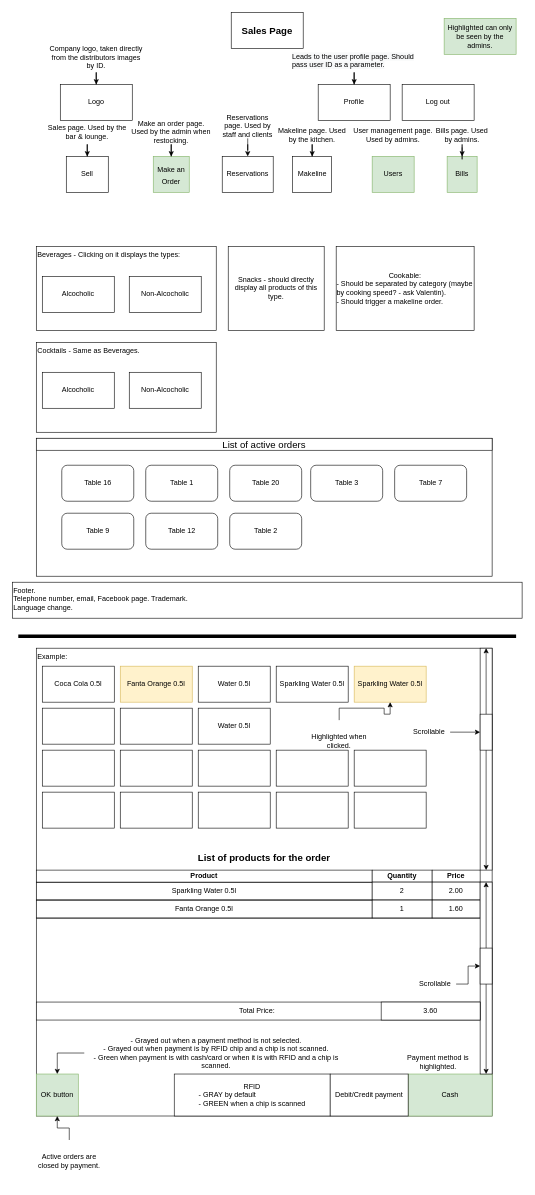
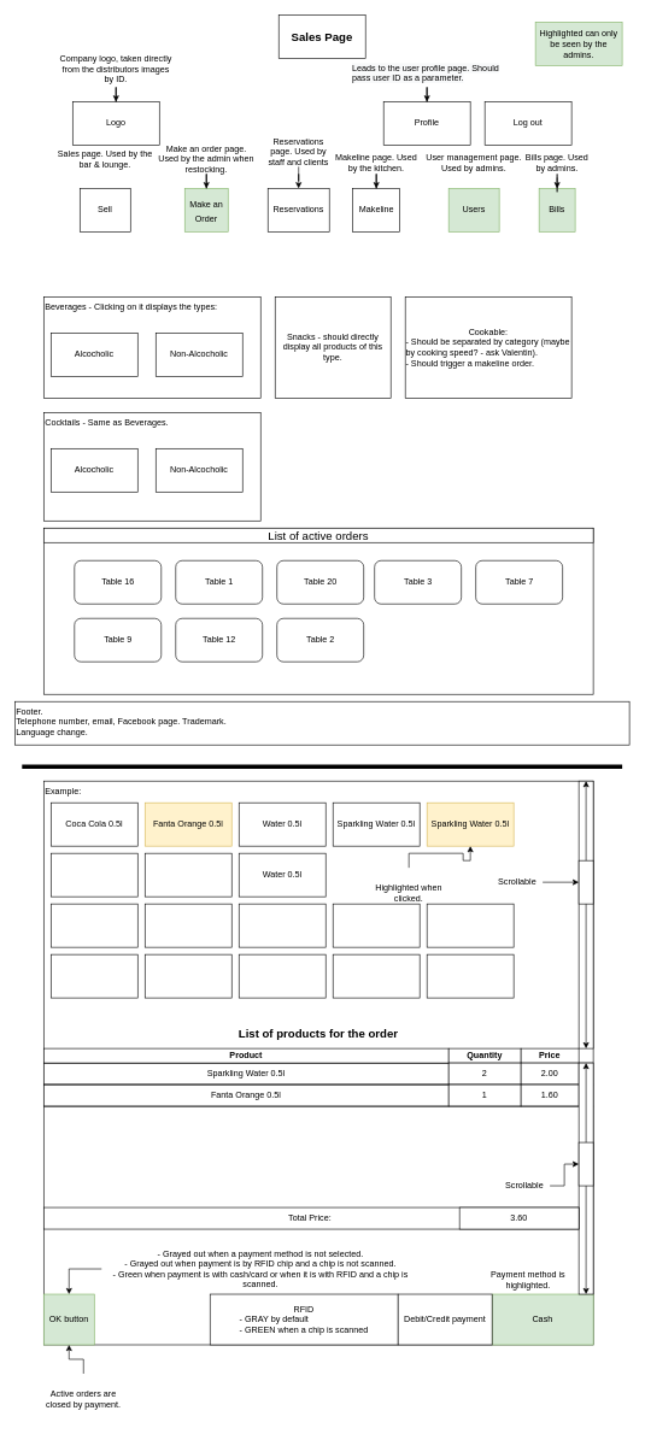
  <mxCell id="0" />
  <mxCell id="1" parent="0" />
  <mxCell id="2" value="Sales Page" style="rounded=0;whiteSpace=wrap;html=1;fontStyle=1;fontSize=16;" parent="1" vertex="1"><mxGeometry x="385" y="20" width="120" height="60" as="geometry" /></mxCell>
  <mxCell id="3" value="Log out" style="rounded=0;whiteSpace=wrap;html=1;" parent="1" vertex="1"><mxGeometry x="670" y="140" width="120" height="60" as="geometry" /></mxCell>
  <mxCell id="4" value="Profile" style="rounded=0;whiteSpace=wrap;html=1;" parent="1" vertex="1"><mxGeometry x="530" y="140" width="120" height="60" as="geometry" /></mxCell>
  <mxCell id="5" value="Logo" style="rounded=0;whiteSpace=wrap;html=1;" parent="1" vertex="1"><mxGeometry x="100" y="140" width="120" height="60" as="geometry" /></mxCell>
  <mxCell id="6" value="Sell" style="rounded=0;whiteSpace=wrap;html=1;" parent="1" vertex="1"><mxGeometry x="110" y="260" width="70" height="60" as="geometry" /></mxCell>
  <mxCell id="7" value="&lt;font style=&quot;font-size: 12px&quot;&gt;Make an Order&lt;/font&gt;" style="rounded=0;whiteSpace=wrap;html=1;fontSize=16;fillColor=#d5e8d4;strokeColor=#82b366;" parent="1" vertex="1"><mxGeometry x="255" y="260" width="60" height="60" as="geometry" /></mxCell>
  <mxCell id="8" value="Reservations" style="rounded=0;whiteSpace=wrap;html=1;fontSize=12;" parent="1" vertex="1"><mxGeometry x="370" y="260" width="85" height="60" as="geometry" /></mxCell>
  <mxCell id="9" value="Users" style="rounded=0;whiteSpace=wrap;html=1;fontSize=12;fillColor=#d5e8d4;strokeColor=#82b366;" parent="1" vertex="1"><mxGeometry x="620" y="260" width="70" height="60" as="geometry" /></mxCell>
  <mxCell id="10" value="Makeline" style="rounded=0;whiteSpace=wrap;html=1;fontSize=12;" parent="1" vertex="1"><mxGeometry x="487.5" y="260" width="65" height="60" as="geometry" /></mxCell>
  <mxCell id="11" value="" style="edgeStyle=orthogonalEdgeStyle;rounded=0;orthogonalLoop=1;jettySize=auto;html=1;fontSize=12;" parent="1" source="12" target="4" edge="1"><mxGeometry relative="1" as="geometry" /></mxCell>
  <mxCell id="12" value="&lt;meta charset=&quot;utf-8&quot;&gt;&lt;span style=&quot;color: rgb(0, 0, 0); font-family: helvetica; font-size: 12px; font-style: normal; font-weight: 400; letter-spacing: normal; text-align: center; text-indent: 0px; text-transform: none; word-spacing: 0px; background-color: rgb(248, 249, 250); display: inline; float: none;&quot;&gt;Leads to the user profile page. Should pass user ID as a parameter.&lt;/span&gt;" style="text;whiteSpace=wrap;html=1;fontSize=12;" parent="1" vertex="1"><mxGeometry x="485" y="80" width="210" height="40" as="geometry" /></mxCell>
  <mxCell id="13" value="" style="edgeStyle=orthogonalEdgeStyle;rounded=0;orthogonalLoop=1;jettySize=auto;html=1;fontSize=12;" parent="1" source="14" target="5" edge="1"><mxGeometry relative="1" as="geometry" /></mxCell>
  <mxCell id="14" value="Company logo, taken directly from the distributors images by ID." style="text;html=1;strokeColor=none;fillColor=none;align=center;verticalAlign=middle;whiteSpace=wrap;rounded=0;fontSize=12;" parent="1" vertex="1"><mxGeometry x="80" y="70" width="160" height="50" as="geometry" /></mxCell>
- <mxCell id="15" value="" style="edgeStyle=orthogonalEdgeStyle;rounded=0;orthogonalLoop=1;jettySize=auto;html=1;fontSize=12;" parent="1" source="16" target="6" edge="1"><mxGeometry relative="1" as="geometry" /></mxCell>
  <mxCell id="16" value="Sales page. Used by the bar &amp;amp; lounge." style="text;html=1;strokeColor=none;fillColor=none;align=center;verticalAlign=middle;whiteSpace=wrap;rounded=0;fontSize=12;" parent="1" vertex="1"><mxGeometry x="75" y="200" width="140" height="40" as="geometry" /></mxCell>
  <mxCell id="17" value="" style="edgeStyle=orthogonalEdgeStyle;rounded=0;orthogonalLoop=1;jettySize=auto;html=1;fontSize=12;" parent="1" source="18" target="7" edge="1"><mxGeometry relative="1" as="geometry" /></mxCell>
  <mxCell id="18" value="Make an order page. Used by the admin when restocking." style="text;html=1;strokeColor=none;fillColor=none;align=center;verticalAlign=middle;whiteSpace=wrap;rounded=0;fontSize=12;" parent="1" vertex="1"><mxGeometry x="215" y="200" width="140" height="40" as="geometry" /></mxCell>
  <mxCell id="19" value="" style="edgeStyle=orthogonalEdgeStyle;rounded=0;orthogonalLoop=1;jettySize=auto;html=1;fontSize=12;" parent="1" source="20" target="8" edge="1"><mxGeometry relative="1" as="geometry" /></mxCell>
  <mxCell id="20" value="Reservations page. Used by staff and clients" style="text;html=1;strokeColor=none;fillColor=none;align=center;verticalAlign=middle;whiteSpace=wrap;rounded=0;fontSize=12;" parent="1" vertex="1"><mxGeometry x="365" y="190" width="95" height="40" as="geometry" /></mxCell>
  <mxCell id="21" value="" style="edgeStyle=orthogonalEdgeStyle;rounded=0;orthogonalLoop=1;jettySize=auto;html=1;fontSize=12;" parent="1" source="22" target="10" edge="1"><mxGeometry relative="1" as="geometry" /></mxCell>
  <mxCell id="22" value="Makeline page. Used by the kitchen." style="text;html=1;strokeColor=none;fillColor=none;align=center;verticalAlign=middle;whiteSpace=wrap;rounded=0;fontSize=12;" parent="1" vertex="1"><mxGeometry x="460" y="210" width="120" height="30" as="geometry" /></mxCell>
  <mxCell id="23" value="User management page. Used by admins." style="text;html=1;strokeColor=none;fillColor=none;align=center;verticalAlign=middle;whiteSpace=wrap;rounded=0;fontSize=12;" parent="1" vertex="1"><mxGeometry x="585" y="210" width="140" height="30" as="geometry" /></mxCell>
  <mxCell id="24" value="Bills" style="rounded=0;whiteSpace=wrap;html=1;fontSize=12;align=center;fillColor=#d5e8d4;strokeColor=#82b366;" parent="1" vertex="1"><mxGeometry x="745" y="260" width="50" height="60" as="geometry" /></mxCell>
  <mxCell id="25" value="" style="edgeStyle=orthogonalEdgeStyle;rounded=0;orthogonalLoop=1;jettySize=auto;html=1;fontSize=12;" parent="1" source="26" target="24" edge="1"><mxGeometry relative="1" as="geometry" /></mxCell>
  <mxCell id="26" value="Bills page. Used by admins." style="text;html=1;strokeColor=none;fillColor=none;align=center;verticalAlign=middle;whiteSpace=wrap;rounded=0;fontSize=12;" parent="1" vertex="1"><mxGeometry x="725" y="205" width="90" height="40" as="geometry" /></mxCell>
  <mxCell id="27" value="Beverages - Clicking on it displays the types:" style="rounded=0;whiteSpace=wrap;html=1;align=left;verticalAlign=top;" parent="1" vertex="1"><mxGeometry x="60" y="410" width="300" height="140" as="geometry" /></mxCell>
  <mxCell id="28" value="Alcocholic" style="rounded=0;whiteSpace=wrap;html=1;" parent="1" vertex="1"><mxGeometry x="70" y="460" width="120" height="60" as="geometry" /></mxCell>
  <mxCell id="29" value="Non-Alcocholic" style="rounded=0;whiteSpace=wrap;html=1;align=center;" parent="1" vertex="1"><mxGeometry x="215" y="460" width="120" height="60" as="geometry" /></mxCell>
  <mxCell id="30" value="Snacks - should directly display all products of this type." style="rounded=0;whiteSpace=wrap;html=1;align=center;" parent="1" vertex="1"><mxGeometry x="380" y="410" width="160" height="140" as="geometry" /></mxCell>
  <mxCell id="31" value="Cookable:&lt;br&gt;&lt;div style=&quot;text-align: left&quot;&gt;&lt;span&gt;- Should be separated by category (maybe by cooking speed? - ask Valentin).&amp;nbsp;&lt;/span&gt;&lt;/div&gt;&lt;div style=&quot;text-align: left&quot;&gt;&lt;span&gt;- Should trigger a makeline order.&lt;/span&gt;&lt;/div&gt;" style="rounded=0;whiteSpace=wrap;html=1;align=center;" parent="1" vertex="1"><mxGeometry x="560" y="410" width="230" height="140" as="geometry" /></mxCell>
  <mxCell id="32" value="Cocktails - Same as Beverages." style="rounded=0;whiteSpace=wrap;html=1;align=left;verticalAlign=top;" parent="1" vertex="1"><mxGeometry x="60" y="570" width="300" height="150" as="geometry" /></mxCell>
  <mxCell id="33" value="Alcocholic" style="rounded=0;whiteSpace=wrap;html=1;align=center;" parent="1" vertex="1"><mxGeometry x="70" y="620" width="120" height="60" as="geometry" /></mxCell>
  <mxCell id="34" value="Non-Alcocholic" style="rounded=0;whiteSpace=wrap;html=1;align=center;" parent="1" vertex="1"><mxGeometry x="215" y="620" width="120" height="60" as="geometry" /></mxCell>
  <mxCell id="35" value="Footer.&lt;br&gt;Telephone number, email, Facebook page. Trademark. &lt;br&gt;&lt;div&gt;&lt;span&gt;Language change.&lt;/span&gt;&lt;/div&gt;" style="rounded=0;whiteSpace=wrap;html=1;align=left;verticalAlign=top;" parent="1" vertex="1"><mxGeometry y="970" width="850" height="60" as="geometry" x="20" /></mxCell>
  <mxCell id="36" value="Example:" style="rounded=0;whiteSpace=wrap;html=1;align=left;verticalAlign=top;" parent="1" vertex="1"><mxGeometry x="60" y="1080" width="760" height="780" as="geometry" /></mxCell>
  <mxCell id="37" value="Coca Cola 0.5l" style="rounded=0;whiteSpace=wrap;html=1;align=center;" parent="1" vertex="1"><mxGeometry x="70" y="1110" width="120" height="60" as="geometry" /></mxCell>
  <mxCell id="38" value="Fanta Orange 0.5l" style="rounded=0;whiteSpace=wrap;html=1;align=center;fillColor=#fff2cc;strokeColor=#d6b656;" parent="1" vertex="1"><mxGeometry x="200" y="1110" width="120" height="60" as="geometry" /></mxCell>
  <mxCell id="39" value="Water 0.5l" style="rounded=0;whiteSpace=wrap;html=1;align=center;" parent="1" vertex="1"><mxGeometry x="330" y="1110" width="120" height="60" as="geometry" /></mxCell>
  <mxCell id="40" value="Sparkling Water 0.5l" style="rounded=0;whiteSpace=wrap;html=1;align=center;" parent="1" vertex="1"><mxGeometry x="460" y="1110" width="120" height="60" as="geometry" /></mxCell>
  <mxCell id="41" value="Sparkling Water 0.5l" style="rounded=0;whiteSpace=wrap;html=1;align=center;fillColor=#fff2cc;strokeColor=#d6b656;" parent="1" vertex="1"><mxGeometry x="590" y="1110" width="120" height="60" as="geometry" /></mxCell>
  <mxCell id="42" value="OK button" style="rounded=0;whiteSpace=wrap;html=1;align=center;fillColor=#d5e8d4;strokeColor=#82b366;" parent="1" vertex="1"><mxGeometry x="60" y="1790" width="70" height="70" as="geometry" /></mxCell>
  <mxCell id="43" style="edgeStyle=orthogonalEdgeStyle;rounded=0;orthogonalLoop=1;jettySize=auto;html=1;entryX=0.5;entryY=0;entryDx=0;entryDy=0;" parent="1" source="44" target="42" edge="1"><mxGeometry relative="1" as="geometry" /></mxCell>
  <mxCell id="44" value="- Grayed out when a payment method is not selected.&lt;br&gt;- Grayed out when payment is by RFID chip and a chip is not scanned.&lt;br&gt;- Green when payment is with cash/card or when it is with RFID and a chip is scanned." style="text;html=1;strokeColor=none;fillColor=none;align=center;verticalAlign=middle;whiteSpace=wrap;rounded=0;" parent="1" vertex="1"><mxGeometry x="140" y="1730" width="440" height="50" as="geometry" /></mxCell>
  <mxCell id="45" style="edgeStyle=orthogonalEdgeStyle;rounded=0;orthogonalLoop=1;jettySize=auto;html=1;" parent="1" source="46" target="41" edge="1"><mxGeometry relative="1" as="geometry" /></mxCell>
  <mxCell id="46" value="Highlighted when clicked." style="text;html=1;strokeColor=none;fillColor=none;align=center;verticalAlign=middle;whiteSpace=wrap;rounded=0;" parent="1" vertex="1"><mxGeometry x="510" y="1200" width="110" height="70" as="geometry" /></mxCell>
  <mxCell id="47" value="Sparkling Water 0.5l" style="rounded=0;whiteSpace=wrap;html=1;align=center;" parent="1" vertex="1"><mxGeometry x="60" y="1470" width="560" height="30" as="geometry" /></mxCell>
  <mxCell id="48" value="" style="endArrow=none;html=1;exitX=0;exitY=0.5;exitDx=0;exitDy=0;entryX=1;entryY=0.5;entryDx=0;entryDy=0;" parent="1" source="36" target="36" edge="1"><mxGeometry width="50" height="50" relative="1" as="geometry"><mxPoint x="420" y="1390" as="sourcePoint" /><mxPoint x="470" y="1340" as="targetPoint" /></mxGeometry></mxCell>
  <mxCell id="49" value="Product" style="rounded=0;whiteSpace=wrap;html=1;align=center;fontStyle=1" parent="1" vertex="1"><mxGeometry x="60" y="1450" width="560" height="20" as="geometry" /></mxCell>
  <mxCell id="50" value="Quantity" style="rounded=0;whiteSpace=wrap;html=1;align=center;fontStyle=1" parent="1" vertex="1"><mxGeometry x="620" y="1450" width="100" height="20" as="geometry" /></mxCell>
  <mxCell id="51" value="Price" style="rounded=0;whiteSpace=wrap;html=1;align=center;fontStyle=1" parent="1" vertex="1"><mxGeometry x="720" y="1450" width="80" height="20" as="geometry" /></mxCell>
  <mxCell id="52" value="2" style="rounded=0;whiteSpace=wrap;html=1;align=center;" parent="1" vertex="1"><mxGeometry x="620" y="1470" width="100" height="30" as="geometry" /></mxCell>
  <mxCell id="53" value="2.00" style="rounded=0;whiteSpace=wrap;html=1;align=center;" parent="1" vertex="1"><mxGeometry x="720" y="1470" width="80" height="30" as="geometry" /></mxCell>
  <mxCell id="54" value="Fanta Orange 0.5l" style="rounded=0;whiteSpace=wrap;html=1;align=center;" parent="1" vertex="1"><mxGeometry x="60" y="1500" width="560" height="30" as="geometry" /></mxCell>
  <mxCell id="55" value="" style="endArrow=none;html=1;exitX=0;exitY=0.5;exitDx=0;exitDy=0;entryX=1;entryY=0.5;entryDx=0;entryDy=0;" parent="1" edge="1"><mxGeometry width="50" height="50" relative="1" as="geometry"><mxPoint x="60" y="1500" as="sourcePoint" /><mxPoint x="820" y="1500" as="targetPoint" /></mxGeometry></mxCell>
  <mxCell id="56" value="1" style="rounded=0;whiteSpace=wrap;html=1;align=center;" parent="1" vertex="1"><mxGeometry x="620" y="1500" width="100" height="30" as="geometry" /></mxCell>
  <mxCell id="57" value="1.60" style="rounded=0;whiteSpace=wrap;html=1;align=center;" parent="1" vertex="1"><mxGeometry x="720" y="1500" width="80" height="30" as="geometry" /></mxCell>
  <mxCell id="58" value="" style="endArrow=none;html=1;exitX=0;exitY=0.5;exitDx=0;exitDy=0;entryX=1;entryY=0.5;entryDx=0;entryDy=0;" parent="1" edge="1"><mxGeometry width="50" height="50" relative="1" as="geometry"><mxPoint x="60" y="1530" as="sourcePoint" /><mxPoint x="820" y="1530" as="targetPoint" /></mxGeometry></mxCell>
  <mxCell id="59" value="RFID&lt;br&gt;&lt;div style=&quot;text-align: left&quot;&gt;&lt;span&gt;- GRAY by default&lt;/span&gt;&lt;/div&gt;&lt;div style=&quot;text-align: left&quot;&gt;&lt;span&gt;- GREEN when a chip is scanned&lt;/span&gt;&lt;/div&gt;" style="rounded=0;whiteSpace=wrap;html=1;align=center;glass=0;sketch=0;" parent="1" vertex="1"><mxGeometry x="290" y="1790" width="260" height="70" as="geometry" /></mxCell>
  <mxCell id="60" value="Cash" style="rounded=0;whiteSpace=wrap;html=1;glass=0;sketch=0;align=center;fillColor=#d5e8d4;strokeColor=#82b366;" parent="1" vertex="1"><mxGeometry x="680" y="1790" width="140" height="70" as="geometry" /></mxCell>
  <mxCell id="61" value="Debit/Credit payment" style="rounded=0;whiteSpace=wrap;html=1;glass=0;sketch=0;align=center;" parent="1" vertex="1"><mxGeometry x="550" y="1790" width="130" height="70" as="geometry" /></mxCell>
  <mxCell id="62" value="Payment method is highlighted." style="text;html=1;strokeColor=none;fillColor=none;align=center;verticalAlign=middle;whiteSpace=wrap;rounded=0;glass=0;sketch=0;" parent="1" vertex="1"><mxGeometry x="660" y="1750" width="140" height="40" as="geometry" /></mxCell>
  <mxCell id="63" value="List of products for the order" style="text;html=1;strokeColor=none;fillColor=none;align=center;verticalAlign=middle;whiteSpace=wrap;rounded=0;glass=0;sketch=0;fontSize=16;fontStyle=1" parent="1" vertex="1"><mxGeometry x="310" y="1420" width="260" height="20" as="geometry" /></mxCell>
  <mxCell id="64" value="" style="rounded=0;whiteSpace=wrap;html=1;glass=0;sketch=0;fontSize=16;align=center;" parent="1" vertex="1"><mxGeometry x="800" y="1080" width="20" height="370" as="geometry" /></mxCell>
  <mxCell id="65" value="" style="endArrow=classic;startArrow=classic;html=1;fontSize=16;entryX=0.5;entryY=0;entryDx=0;entryDy=0;exitX=0.5;exitY=1;exitDx=0;exitDy=0;" parent="1" source="64" target="64" edge="1"><mxGeometry width="50" height="50" relative="1" as="geometry"><mxPoint x="420" y="1300" as="sourcePoint" /><mxPoint x="470" y="1250" as="targetPoint" /></mxGeometry></mxCell>
  <mxCell id="66" value="" style="rounded=0;whiteSpace=wrap;html=1;glass=0;sketch=0;fontSize=16;align=center;" parent="1" vertex="1"><mxGeometry x="800" y="1190" width="20" height="60" as="geometry" /></mxCell>
  <mxCell id="67" value="" style="edgeStyle=orthogonalEdgeStyle;rounded=0;orthogonalLoop=1;jettySize=auto;html=1;fontSize=12;" parent="1" source="68" target="66" edge="1"><mxGeometry relative="1" as="geometry" /></mxCell>
  <mxCell id="68" value="Scrollable" style="text;html=1;strokeColor=none;fillColor=none;align=center;verticalAlign=middle;whiteSpace=wrap;rounded=0;glass=0;sketch=0;fontSize=12;" parent="1" vertex="1"><mxGeometry x="680" y="1210" width="70" height="20" as="geometry" /></mxCell>
  <mxCell id="69" value="" style="rounded=0;whiteSpace=wrap;html=1;glass=0;sketch=0;fontSize=16;align=center;" parent="1" vertex="1"><mxGeometry x="800" y="1470" width="20" height="320" as="geometry" /></mxCell>
  <mxCell id="70" value="" style="endArrow=classic;startArrow=classic;html=1;fontSize=16;entryX=0.5;entryY=0;entryDx=0;entryDy=0;exitX=0.5;exitY=1;exitDx=0;exitDy=0;" parent="1" source="69" target="69" edge="1"><mxGeometry width="50" height="50" relative="1" as="geometry"><mxPoint x="420" y="1690" as="sourcePoint" /><mxPoint x="470" y="1640" as="targetPoint" /></mxGeometry></mxCell>
  <mxCell id="71" value="" style="rounded=0;whiteSpace=wrap;html=1;glass=0;sketch=0;fontSize=16;align=center;" parent="1" vertex="1"><mxGeometry x="800" y="1580" width="20" height="60" as="geometry" /></mxCell>
  <mxCell id="72" value="" style="edgeStyle=orthogonalEdgeStyle;rounded=0;orthogonalLoop=1;jettySize=auto;html=1;fontSize=12;" parent="1" source="73" target="71" edge="1"><mxGeometry relative="1" as="geometry" /></mxCell>
  <mxCell id="73" value="Scrollable" style="text;html=1;strokeColor=none;fillColor=none;align=center;verticalAlign=middle;whiteSpace=wrap;rounded=0;glass=0;sketch=0;fontSize=12;" parent="1" vertex="1"><mxGeometry x="690" y="1630" width="70" height="20" as="geometry" /></mxCell>
  <mxCell id="74" value="" style="endArrow=none;html=1;fontSize=12;strokeWidth=6;" parent="1" edge="1"><mxGeometry width="50" height="50" relative="1" as="geometry"><mxPoint x="30" y="1060" as="sourcePoint" /><mxPoint x="860" y="1060" as="targetPoint" /></mxGeometry></mxCell>
  <mxCell id="75" value="Highlighted can only be seen by the admins." style="rounded=0;whiteSpace=wrap;html=1;glass=0;sketch=0;fontSize=12;align=center;fillColor=#d5e8d4;strokeColor=#82b366;" parent="1" vertex="1"><mxGeometry x="740" y="30" width="120" height="60" as="geometry" /></mxCell>
  <mxCell id="76" value="" style="rounded=0;whiteSpace=wrap;html=1;align=center;" parent="1" vertex="1"><mxGeometry x="70" y="1180" width="120" height="60" as="geometry" /></mxCell>
  <mxCell id="77" value="" style="rounded=0;whiteSpace=wrap;html=1;align=center;" parent="1" vertex="1"><mxGeometry x="200" y="1180" width="120" height="60" as="geometry" /></mxCell>
  <mxCell id="78" value="Water 0.5l" style="rounded=0;whiteSpace=wrap;html=1;align=center;" parent="1" vertex="1"><mxGeometry x="330" y="1180" width="120" height="60" as="geometry" /></mxCell>
  <mxCell id="79" value="" style="rounded=0;whiteSpace=wrap;html=1;align=center;" parent="1" vertex="1"><mxGeometry x="70" y="1250" width="120" height="60" as="geometry" /></mxCell>
  <mxCell id="80" value="" style="rounded=0;whiteSpace=wrap;html=1;align=center;" parent="1" vertex="1"><mxGeometry x="590" y="1250" width="120" height="60" as="geometry" /></mxCell>
  <mxCell id="81" value="" style="rounded=0;whiteSpace=wrap;html=1;align=center;" parent="1" vertex="1"><mxGeometry x="200" y="1250" width="120" height="60" as="geometry" /></mxCell>
  <mxCell id="82" value="" style="rounded=0;whiteSpace=wrap;html=1;align=center;" parent="1" vertex="1"><mxGeometry x="330" y="1250" width="120" height="60" as="geometry" /></mxCell>
  <mxCell id="83" value="" style="rounded=0;whiteSpace=wrap;html=1;align=center;" parent="1" vertex="1"><mxGeometry x="460" y="1250" width="120" height="60" as="geometry" /></mxCell>
  <mxCell id="84" value="" style="rounded=0;whiteSpace=wrap;html=1;align=center;" parent="1" vertex="1"><mxGeometry x="70" y="1320" width="120" height="60" as="geometry" /></mxCell>
  <mxCell id="85" value="" style="rounded=0;whiteSpace=wrap;html=1;align=center;" parent="1" vertex="1"><mxGeometry x="590" y="1320" width="120" height="60" as="geometry" /></mxCell>
  <mxCell id="86" value="" style="rounded=0;whiteSpace=wrap;html=1;align=center;" parent="1" vertex="1"><mxGeometry x="200" y="1320" width="120" height="60" as="geometry" /></mxCell>
  <mxCell id="87" value="" style="rounded=0;whiteSpace=wrap;html=1;align=center;" parent="1" vertex="1"><mxGeometry x="330" y="1320" width="120" height="60" as="geometry" /></mxCell>
  <mxCell id="88" value="" style="rounded=0;whiteSpace=wrap;html=1;align=center;" parent="1" vertex="1"><mxGeometry x="460" y="1320" width="120" height="60" as="geometry" /></mxCell>
  <mxCell id="89" value="Total Price:&amp;nbsp;" style="rounded=0;whiteSpace=wrap;html=1;glass=0;sketch=0;fontSize=12;align=center;" parent="1" vertex="1"><mxGeometry x="60" y="1670" width="740" height="30" as="geometry" /></mxCell>
  <mxCell id="90" value="3.60" style="rounded=0;whiteSpace=wrap;html=1;glass=0;sketch=0;fontSize=12;align=center;" parent="1" vertex="1"><mxGeometry x="635" y="1670" width="165" height="30" as="geometry" /></mxCell>
  <mxCell id="91" value="" style="rounded=0;whiteSpace=wrap;html=1;glass=0;sketch=0;fontSize=12;align=center;verticalAlign=top;" vertex="1" parent="1"><mxGeometry x="60" y="730" width="760" height="230" as="geometry" /></mxCell>
  <mxCell id="92" value="&lt;span style=&quot;font-size: 16px&quot;&gt;List of active orders&lt;/span&gt;" style="rounded=0;whiteSpace=wrap;html=1;glass=0;sketch=0;fontSize=12;align=center;" vertex="1" parent="1"><mxGeometry x="60" y="730" width="760" height="20" as="geometry" /></mxCell>
  <mxCell id="93" value="Table 16" style="rounded=1;whiteSpace=wrap;html=1;glass=0;sketch=0;fontSize=12;align=center;" vertex="1" parent="1"><mxGeometry x="102.5" y="775" width="120" height="60" as="geometry" /></mxCell>
  <mxCell id="94" value="Table 1" style="rounded=1;whiteSpace=wrap;html=1;glass=0;sketch=0;fontSize=12;align=center;" vertex="1" parent="1"><mxGeometry x="242.5" y="775" width="120" height="60" as="geometry" /></mxCell>
  <mxCell id="95" value="Table 20" style="rounded=1;whiteSpace=wrap;html=1;glass=0;sketch=0;fontSize=12;align=center;" vertex="1" parent="1"><mxGeometry x="382.5" y="775" width="120" height="60" as="geometry" /></mxCell>
  <mxCell id="96" value="Table 3" style="rounded=1;whiteSpace=wrap;html=1;glass=0;sketch=0;fontSize=12;align=center;" vertex="1" parent="1"><mxGeometry x="517.5" y="775" width="120" height="60" as="geometry" /></mxCell>
  <mxCell id="97" value="Table 7" style="rounded=1;whiteSpace=wrap;html=1;glass=0;sketch=0;fontSize=12;align=center;" vertex="1" parent="1"><mxGeometry x="657.5" y="775" width="120" height="60" as="geometry" /></mxCell>
  <mxCell id="98" value="Table 12" style="rounded=1;whiteSpace=wrap;html=1;glass=0;sketch=0;fontSize=12;align=center;" vertex="1" parent="1"><mxGeometry x="242.5" y="855" width="120" height="60" as="geometry" /></mxCell>
  <mxCell id="99" value="Table 2" style="rounded=1;whiteSpace=wrap;html=1;glass=0;sketch=0;fontSize=12;align=center;" vertex="1" parent="1"><mxGeometry x="382.5" y="855" width="120" height="60" as="geometry" /></mxCell>
  <mxCell id="100" value="Table 9" style="rounded=1;whiteSpace=wrap;html=1;glass=0;sketch=0;fontSize=12;align=center;" vertex="1" parent="1"><mxGeometry x="102.5" y="855" width="120" height="60" as="geometry" /></mxCell>
  <mxCell id="101" value="" style="edgeStyle=orthogonalEdgeStyle;rounded=0;orthogonalLoop=1;jettySize=auto;html=1;strokeWidth=1;fontSize=12;" edge="1" parent="1" source="102" target="42"><mxGeometry relative="1" as="geometry" /></mxCell>
  <mxCell id="102" value="Active orders are closed by payment." style="text;html=1;strokeColor=none;fillColor=none;align=center;verticalAlign=middle;whiteSpace=wrap;rounded=0;glass=0;sketch=0;fontSize=12;" vertex="1" parent="1"><mxGeometry x="60" y="1900" width="110" height="70" as="geometry" /></mxCell>
